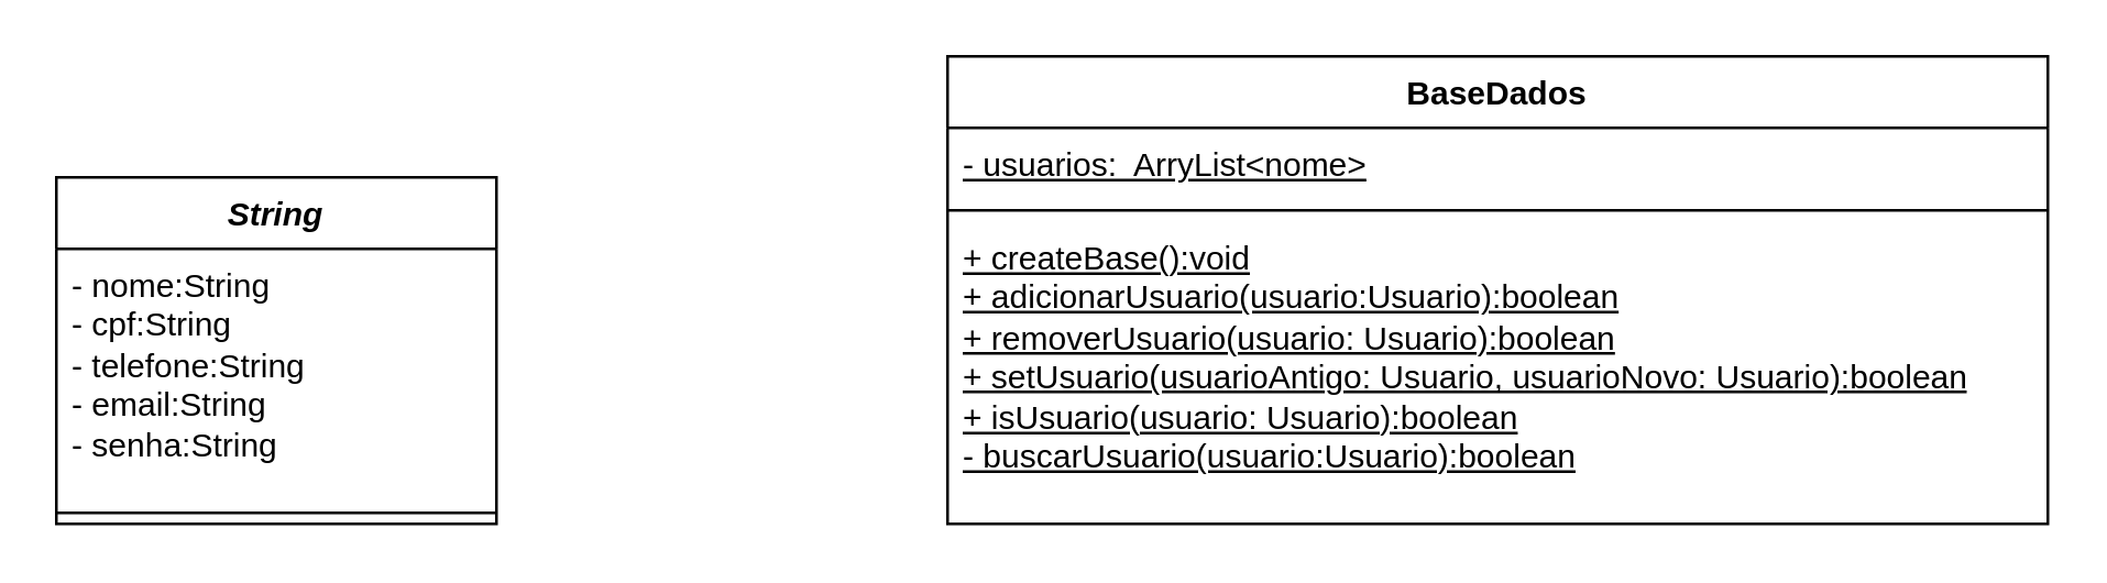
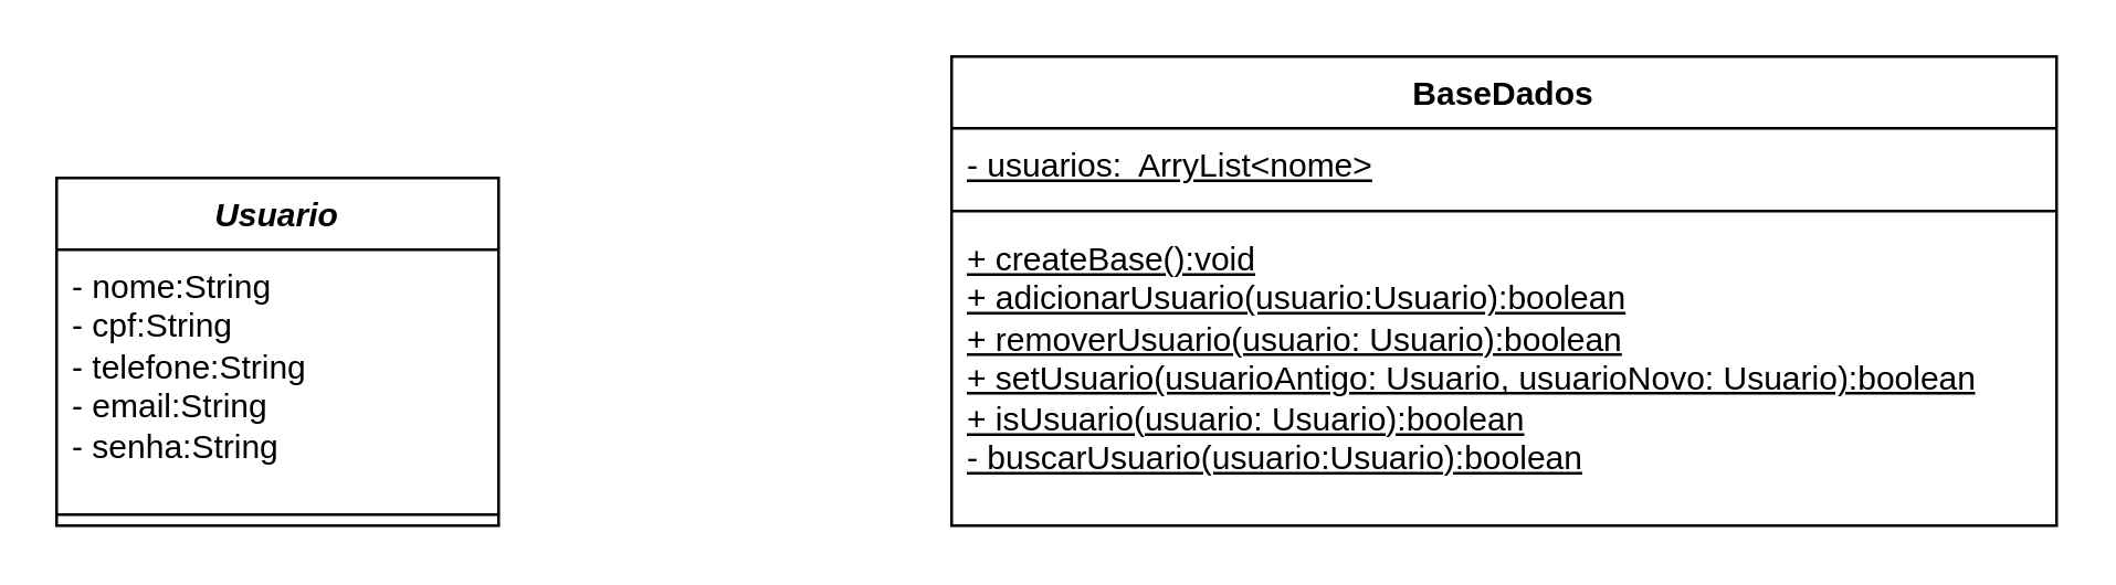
  <mxCell id="0" />
  <mxCell id="1" parent="0" />
  <mxCell id="2" value="BaseDados" style="swimlane;fontStyle=1;align=center;verticalAlign=top;childLayout=stackLayout;horizontal=1;startSize=26;horizontalStack=0;resizeParent=1;resizeParentMax=0;resizeLast=0;collapsible=1;marginBottom=0;whiteSpace=wrap;html=1;direction=east;" vertex="1" parent="1"><mxGeometry x="344" y="20" width="400" height="170" as="geometry"><mxRectangle x="140" y="190" width="110" height="30" as="alternateBounds" /></mxGeometry></mxCell>
  <mxCell id="3" value="&lt;u&gt;- usuarios:&amp;nbsp; ArryList&amp;lt;nome&amp;gt;&lt;/u&gt;" style="text;strokeColor=none;fillColor=none;align=left;verticalAlign=top;spacingLeft=4;spacingRight=4;overflow=hidden;rotatable=0;points=[[0,0.5],[1,0.5]];portConstraint=eastwest;whiteSpace=wrap;html=1;" vertex="1" parent="2"><mxGeometry y="26" width="400" height="26" as="geometry" /></mxCell>
  <mxCell id="4" value="" style="line;strokeWidth=1;fillColor=none;align=left;verticalAlign=middle;spacingTop=-1;spacingLeft=3;spacingRight=3;rotatable=0;labelPosition=right;points=[];portConstraint=eastwest;strokeColor=inherit;" vertex="1" parent="2"><mxGeometry y="52" width="400" height="8" as="geometry" /></mxCell>
  <mxCell id="5" value="+ createBase():void&lt;br&gt;+ adicionarUsuario(usuario:Usuario):boolean&lt;br&gt;+ removerUsuario(usuario: Usuario):boolean&lt;br&gt;+ setUsuario(usuarioAntigo: Usuario, usuarioNovo: Usuario):boolean&lt;br&gt;+ isUsuario(usuario: Usuario):boolean&lt;br&gt;- buscarUsuario(usuario:Usuario):boolean" style="text;strokeColor=none;fillColor=none;align=left;verticalAlign=top;spacingLeft=4;spacingRight=4;overflow=hidden;rotatable=0;points=[[0,0.5],[1,0.5]];portConstraint=eastwest;whiteSpace=wrap;html=1;direction=north;fontStyle=4" vertex="1" parent="2"><mxGeometry y="60" width="400" height="110" as="geometry" /></mxCell>
- <mxCell id="6" value="&lt;i&gt;String&lt;/i&gt;" style="swimlane;fontStyle=1;align=center;verticalAlign=top;childLayout=stackLayout;horizontal=1;startSize=26;horizontalStack=0;resizeParent=1;resizeParentMax=0;resizeLast=0;collapsible=1;marginBottom=0;whiteSpace=wrap;html=1;" vertex="1" parent="1"><mxGeometry x="20" y="64" width="160" height="126" as="geometry" /></mxCell>
+ <mxCell id="6" value="&lt;i&gt;Usuario&lt;/i&gt;" style="swimlane;fontStyle=1;align=center;verticalAlign=top;childLayout=stackLayout;horizontal=1;startSize=26;horizontalStack=0;resizeParent=1;resizeParentMax=0;resizeLast=0;collapsible=1;marginBottom=0;whiteSpace=wrap;html=1;" vertex="1" parent="1"><mxGeometry x="20" y="64" width="160" height="126" as="geometry" /></mxCell>
  <mxCell id="7" value="- nome:String&lt;br&gt;- cpf:String&lt;br&gt;- telefone:String&lt;br&gt;- email:String&lt;br&gt;- senha:String" style="text;strokeColor=none;fillColor=none;align=left;verticalAlign=top;spacingLeft=4;spacingRight=4;overflow=hidden;rotatable=0;points=[[0,0.5],[1,0.5]];portConstraint=eastwest;whiteSpace=wrap;html=1;" vertex="1" parent="6"><mxGeometry y="26" width="160" height="92" as="geometry" /></mxCell>
  <mxCell id="8" value="" style="line;strokeWidth=1;fillColor=none;align=left;verticalAlign=middle;spacingTop=-1;spacingLeft=3;spacingRight=3;rotatable=0;labelPosition=right;points=[];portConstraint=eastwest;strokeColor=inherit;" vertex="1" parent="6"><mxGeometry y="118" width="160" height="8" as="geometry" /></mxCell>
